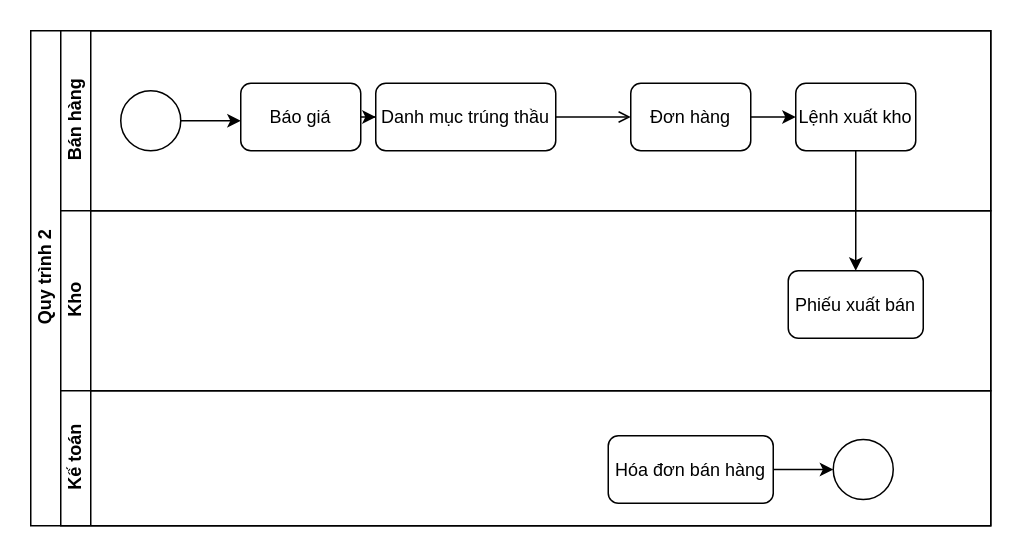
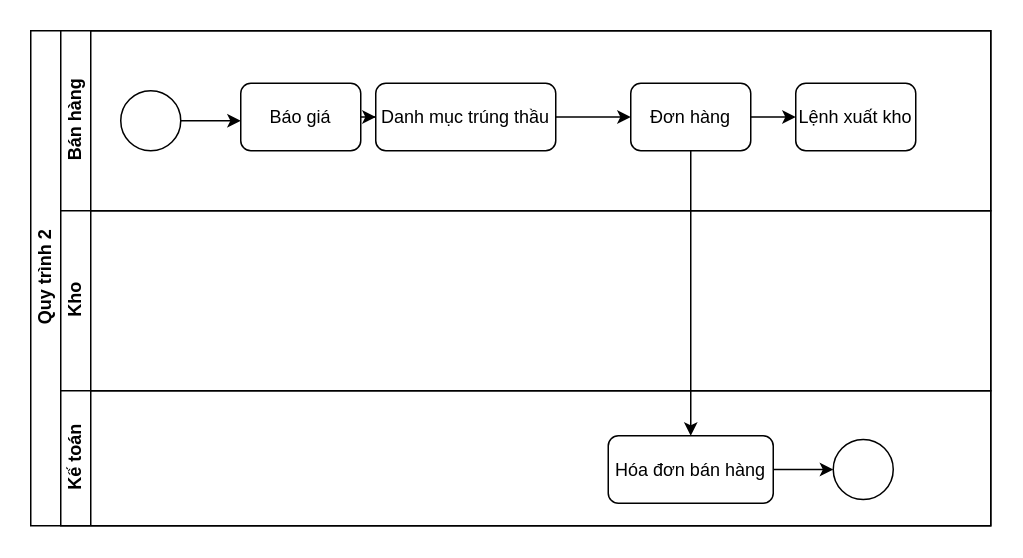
  <mxCell id="0" />
  <mxCell id="1" parent="0" />
  <mxCell id="2" value="Quy trình 2&lt;br&gt;" style="swimlane;html=1;childLayout=stackLayout;resizeParent=1;resizeParentMax=0;horizontal=0;startSize=20;horizontalStack=0;" parent="1" vertex="1"><mxGeometry x="20" y="20" width="640" height="330" as="geometry" /></mxCell>
  <mxCell id="3" value="Bán hàng" style="swimlane;html=1;startSize=20;horizontal=0;" parent="2" vertex="1"><mxGeometry x="20" width="620" height="120" as="geometry" /></mxCell>
  <mxCell id="4" value="" style="edgeStyle=orthogonalEdgeStyle;rounded=0;orthogonalLoop=1;jettySize=auto;html=1;" parent="3" source="5" edge="1"><mxGeometry relative="1" as="geometry"><mxPoint x="120" y="60" as="targetPoint" /></mxGeometry></mxCell>
  <mxCell id="5" value="" style="ellipse;whiteSpace=wrap;html=1;" parent="3" vertex="1"><mxGeometry x="40" y="40" width="40" height="40" as="geometry" /></mxCell>
  <mxCell id="6" style="edgeStyle=orthogonalEdgeStyle;rounded=0;orthogonalLoop=1;jettySize=auto;html=1;" edge="1" parent="3" source="7" target="9"><mxGeometry relative="1" as="geometry" /></mxCell>
  <mxCell id="7" value="Báo giá" style="rounded=1;whiteSpace=wrap;html=1;" vertex="1" parent="3"><mxGeometry x="120" y="35" width="80" height="45" as="geometry" /></mxCell>
- <mxCell id="8" style="edgeStyle=orthogonalEdgeStyle;rounded=0;orthogonalLoop=1;jettySize=auto;html=1;entryX=0;entryY=0.5;entryDx=0;entryDy=0;endArrow=open;" edge="1" parent="3" source="9" target="12"><mxGeometry relative="1" as="geometry" /></mxCell>
+ <mxCell id="8" style="edgeStyle=orthogonalEdgeStyle;rounded=0;orthogonalLoop=1;jettySize=auto;html=1;entryX=0;entryY=0.5;entryDx=0;entryDy=0;" edge="1" parent="3" source="9" target="12"><mxGeometry relative="1" as="geometry" /></mxCell>
  <mxCell id="9" value="Danh mục trúng thầu" style="rounded=1;whiteSpace=wrap;html=1;" vertex="1" parent="3"><mxGeometry x="210" y="35" width="120" height="45" as="geometry" /></mxCell>
  <mxCell id="10" value="Lệnh xuất kho" style="rounded=1;whiteSpace=wrap;html=1;" vertex="1" parent="3"><mxGeometry x="490" y="35" width="80" height="45" as="geometry" /></mxCell>
  <mxCell id="11" style="edgeStyle=orthogonalEdgeStyle;rounded=0;orthogonalLoop=1;jettySize=auto;html=1;" edge="1" parent="3" source="12" target="10"><mxGeometry relative="1" as="geometry" /></mxCell>
  <mxCell id="12" value="Đơn hàng" style="rounded=1;whiteSpace=wrap;html=1;" vertex="1" parent="3"><mxGeometry x="380" y="35" width="80" height="45" as="geometry" /></mxCell>
  <mxCell id="13" value="Kho" style="swimlane;html=1;startSize=20;horizontal=0;" parent="2" vertex="1"><mxGeometry x="20" y="120" width="620" height="120" as="geometry" /></mxCell>
- <mxCell id="14" value="Phiếu xuất bán" style="rounded=1;whiteSpace=wrap;html=1;" vertex="1" parent="13"><mxGeometry x="485" y="40" width="90" height="45" as="geometry" /></mxCell>
  <mxCell id="15" value="Kế toán" style="swimlane;html=1;startSize=20;horizontal=0;" parent="2" vertex="1"><mxGeometry x="20" y="240" width="620" height="90" as="geometry" /></mxCell>
  <mxCell id="16" style="edgeStyle=orthogonalEdgeStyle;rounded=0;orthogonalLoop=1;jettySize=auto;html=1;entryX=0;entryY=0.5;entryDx=0;entryDy=0;" edge="1" parent="15" source="17" target="18"><mxGeometry relative="1" as="geometry" /></mxCell>
  <mxCell id="17" value="Hóa đơn bán hàng" style="rounded=1;whiteSpace=wrap;html=1;" vertex="1" parent="15"><mxGeometry x="365" y="30" width="110" height="45" as="geometry" /></mxCell>
  <mxCell id="18" value="" style="ellipse;whiteSpace=wrap;html=1;" vertex="1" parent="15"><mxGeometry x="515" y="32.5" width="40" height="40" as="geometry" /></mxCell>
- <mxCell id="20" style="edgeStyle=orthogonalEdgeStyle;rounded=0;orthogonalLoop=1;jettySize=auto;html=1;" edge="1" parent="2" source="10" target="14"><mxGeometry relative="1" as="geometry" /></mxCell>
+ <mxCell id="19" style="edgeStyle=orthogonalEdgeStyle;rounded=0;orthogonalLoop=1;jettySize=auto;html=1;" edge="1" parent="2" source="12" target="17"><mxGeometry relative="1" as="geometry" /></mxCell>
